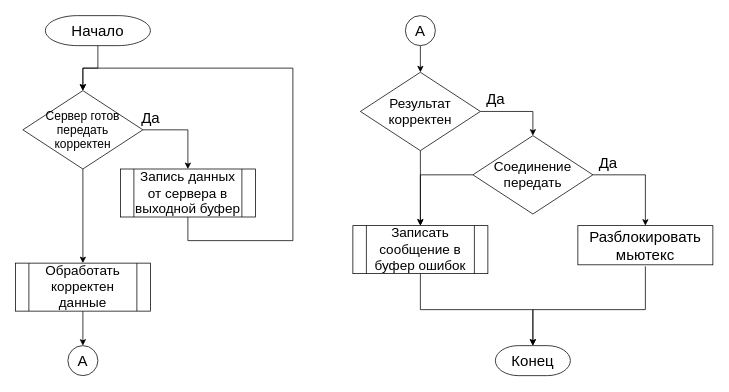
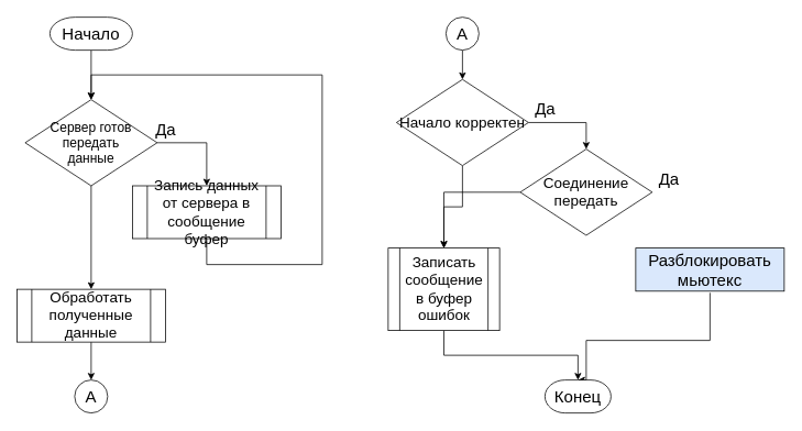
  <mxCell id="0" />
  <mxCell id="1" parent="0" />
  <mxCell id="2" style="edgeStyle=orthogonalEdgeStyle;rounded=0;orthogonalLoop=1;jettySize=auto;html=1;exitX=0.5;exitY=1;exitDx=0;exitDy=0;exitPerimeter=0;entryX=0.5;entryY=0;entryDx=0;entryDy=0;entryPerimeter=0;" parent="1" source="3" target="6" edge="1"><mxGeometry relative="1" as="geometry" /></mxCell>
- <mxCell id="3" value="&lt;font style=&quot;font-size: 20px&quot;&gt;Начало&lt;/font&gt;" style="strokeWidth=1;html=1;shape=mxgraph.flowchart.terminator;whiteSpace=wrap;" parent="1" vertex="1"><mxGeometry x="60" y="20" width="140" height="40" as="geometry" /></mxCell>
+ <mxCell id="3" value="&lt;font style=&quot;font-size: 20px&quot;&gt;Начало&lt;/font&gt;" style="strokeWidth=1;html=1;shape=mxgraph.flowchart.terminator;whiteSpace=wrap;" parent="1" vertex="1"><mxGeometry x="60" y="20" width="100" height="40" as="geometry" /></mxCell>
  <mxCell id="4" style="edgeStyle=orthogonalEdgeStyle;rounded=0;orthogonalLoop=1;jettySize=auto;html=1;exitX=1;exitY=0.5;exitDx=0;exitDy=0;exitPerimeter=0;entryX=0.5;entryY=0;entryDx=0;entryDy=0;" parent="1" source="6" target="10" edge="1"><mxGeometry relative="1" as="geometry"><mxPoint x="250" y="230" as="targetPoint" /></mxGeometry></mxCell>
  <mxCell id="5" style="edgeStyle=orthogonalEdgeStyle;rounded=0;orthogonalLoop=1;jettySize=auto;html=1;exitX=0.5;exitY=1;exitDx=0;exitDy=0;exitPerimeter=0;entryX=0.5;entryY=0;entryDx=0;entryDy=0;" parent="1" source="6" target="25" edge="1"><mxGeometry relative="1" as="geometry" /></mxCell>
- <mxCell id="6" value="&lt;font style=&quot;font-size: 16px&quot;&gt;Сервер готов передать &lt;br&gt;корректен&lt;/font&gt;" style="strokeWidth=1;html=1;shape=mxgraph.flowchart.decision;whiteSpace=wrap;" parent="1" vertex="1"><mxGeometry x="30" y="120" width="160" height="104.5" as="geometry" /></mxCell>
+ <mxCell id="6" value="&lt;font style=&quot;font-size: 16px&quot;&gt;Сервер готов передать &lt;br&gt;данные&lt;/font&gt;" style="strokeWidth=1;html=1;shape=mxgraph.flowchart.decision;whiteSpace=wrap;" parent="1" vertex="1"><mxGeometry x="30" y="120" width="160" height="104.5" as="geometry" /></mxCell>
  <mxCell id="7" value="&lt;font style=&quot;font-size: 20px&quot;&gt;A&lt;/font&gt;" style="ellipse;whiteSpace=wrap;html=1;aspect=fixed;" parent="1" vertex="1"><mxGeometry x="90" y="460" width="40" height="40" as="geometry" /></mxCell>
  <mxCell id="8" value="&lt;font style=&quot;font-size: 20px&quot;&gt;Да&lt;/font&gt;" style="text;html=1;align=center;verticalAlign=middle;resizable=0;points=[];autosize=1;" parent="1" vertex="1"><mxGeometry x="180" y="144.5" width="40" height="20" as="geometry" /></mxCell>
  <mxCell id="9" style="edgeStyle=orthogonalEdgeStyle;rounded=0;orthogonalLoop=1;jettySize=auto;html=1;exitX=0.5;exitY=1;exitDx=0;exitDy=0;entryX=0.5;entryY=0;entryDx=0;entryDy=0;entryPerimeter=0;" parent="1" source="10" target="6" edge="1"><mxGeometry relative="1" as="geometry"><Array as="points"><mxPoint x="250" y="320" /><mxPoint x="390" y="320" /><mxPoint x="390" y="90" /><mxPoint x="110" y="90" /></Array></mxGeometry></mxCell>
- <mxCell id="10" value="&lt;font style=&quot;font-size: 18px&quot;&gt;Запись данных от сервера в выходной буфер&lt;/font&gt;" style="shape=process;whiteSpace=wrap;html=1;backgroundOutline=1;" parent="1" vertex="1"><mxGeometry x="160" y="224.5" width="180" height="64" as="geometry" /></mxCell>
+ <mxCell id="10" value="&lt;font style=&quot;font-size: 18px&quot;&gt;Запись данных от сервера в сообщение буфер&lt;/font&gt;" style="shape=process;whiteSpace=wrap;html=1;backgroundOutline=1;" parent="1" vertex="1"><mxGeometry x="160" y="224.5" width="180" height="64" as="geometry" /></mxCell>
  <mxCell id="11" style="edgeStyle=orthogonalEdgeStyle;rounded=0;orthogonalLoop=1;jettySize=auto;html=1;exitX=0.5;exitY=1;exitDx=0;exitDy=0;entryX=0.5;entryY=0;entryDx=0;entryDy=0;entryPerimeter=0;" parent="1" target="15" edge="1"><mxGeometry relative="1" as="geometry"><mxPoint x="560" y="60" as="sourcePoint" /></mxGeometry></mxCell>
  <mxCell id="12" value="&lt;font style=&quot;font-size: 20px&quot;&gt;A&lt;/font&gt;" style="ellipse;whiteSpace=wrap;html=1;aspect=fixed;" parent="1" vertex="1"><mxGeometry x="540" y="20" width="40" height="40" as="geometry" /></mxCell>
  <mxCell id="13" style="edgeStyle=orthogonalEdgeStyle;rounded=0;orthogonalLoop=1;jettySize=auto;html=1;exitX=1;exitY=0.5;exitDx=0;exitDy=0;exitPerimeter=0;entryX=0.5;entryY=0;entryDx=0;entryDy=0;entryPerimeter=0;" parent="1" source="15" target="18" edge="1"><mxGeometry relative="1" as="geometry" /></mxCell>
  <mxCell id="14" style="edgeStyle=orthogonalEdgeStyle;rounded=0;orthogonalLoop=1;jettySize=auto;html=1;exitX=0.5;exitY=1;exitDx=0;exitDy=0;exitPerimeter=0;entryX=0.5;entryY=0;entryDx=0;entryDy=0;" edge="1" parent="1" source="15" target="27"><mxGeometry relative="1" as="geometry" /></mxCell>
- <mxCell id="15" value="&lt;span style=&quot;font-size: 18px&quot;&gt;Результат корректен&lt;/span&gt;" style="strokeWidth=1;html=1;shape=mxgraph.flowchart.decision;whiteSpace=wrap;" parent="1" vertex="1"><mxGeometry x="480" y="95.5" width="160" height="104.5" as="geometry" /></mxCell>
- <mxCell id="16" style="edgeStyle=orthogonalEdgeStyle;rounded=0;orthogonalLoop=1;jettySize=auto;html=1;exitX=1;exitY=0.5;exitDx=0;exitDy=0;exitPerimeter=0;entryX=0.5;entryY=0;entryDx=0;entryDy=0;" parent="1" source="18" target="20" edge="1"><mxGeometry relative="1" as="geometry" /></mxCell>
+ <mxCell id="15" value="&lt;span style=&quot;font-size: 18px&quot;&gt;Начало корректен&lt;/span&gt;" style="strokeWidth=1;html=1;shape=mxgraph.flowchart.decision;whiteSpace=wrap;" parent="1" vertex="1"><mxGeometry x="480" y="95.5" width="160" height="104.5" as="geometry" /></mxCell>
  <mxCell id="17" style="edgeStyle=orthogonalEdgeStyle;rounded=0;orthogonalLoop=1;jettySize=auto;html=1;exitX=0;exitY=0.5;exitDx=0;exitDy=0;exitPerimeter=0;entryX=0.5;entryY=0;entryDx=0;entryDy=0;" edge="1" parent="1" source="18" target="27"><mxGeometry relative="1" as="geometry" /></mxCell>
  <mxCell id="18" value="&lt;span style=&quot;font-size: 18px&quot;&gt;Соединение передать&lt;/span&gt;" style="strokeWidth=1;html=1;shape=mxgraph.flowchart.decision;whiteSpace=wrap;" parent="1" vertex="1"><mxGeometry x="630" y="180" width="160" height="104.5" as="geometry" /></mxCell>
  <mxCell id="19" style="edgeStyle=orthogonalEdgeStyle;rounded=0;orthogonalLoop=1;jettySize=auto;html=1;exitX=0.5;exitY=1;exitDx=0;exitDy=0;entryX=0.5;entryY=0;entryDx=0;entryDy=0;entryPerimeter=0;" parent="1" target="23" edge="1"><mxGeometry relative="1" as="geometry"><Array as="points"><mxPoint x="860" y="412" /><mxPoint x="710" y="412" /></Array><mxPoint x="860" y="354.25" as="sourcePoint" /><mxPoint x="710" y="462" as="targetPoint" /></mxGeometry></mxCell>
- <mxCell id="20" value="&lt;font style=&quot;font-size: 20px&quot;&gt;Разблокировать мьютекс&lt;/font&gt;" style="rounded=0;whiteSpace=wrap;html=1;" parent="1" vertex="1"><mxGeometry x="770" y="300" width="180" height="52.25" as="geometry" /></mxCell>
+ <mxCell id="20" value="&lt;font style=&quot;font-size: 20px&quot;&gt;Разблокировать мьютекс&lt;/font&gt;" style="rounded=0;whiteSpace=wrap;html=1;fillColor=#dae8fc;" parent="1" vertex="1"><mxGeometry x="770" y="300" width="180" height="52.25" as="geometry" /></mxCell>
  <mxCell id="21" value="&lt;font style=&quot;font-size: 20px&quot;&gt;Да&lt;/font&gt;" style="text;html=1;align=center;verticalAlign=middle;resizable=0;points=[];autosize=1;" parent="1" vertex="1"><mxGeometry x="640" y="120" width="40" height="20" as="geometry" /></mxCell>
  <mxCell id="22" value="&lt;font style=&quot;font-size: 20px&quot;&gt;Да&lt;/font&gt;" style="text;html=1;align=center;verticalAlign=middle;resizable=0;points=[];autosize=1;" parent="1" vertex="1"><mxGeometry x="790" y="204.5" width="40" height="20" as="geometry" /></mxCell>
- <mxCell id="23" value="&lt;font style=&quot;font-size: 20px&quot;&gt;Конец&lt;/font&gt;" style="strokeWidth=1;html=1;shape=mxgraph.flowchart.terminator;whiteSpace=wrap;" parent="1" vertex="1"><mxGeometry x="660" y="460" width="100" height="40" as="geometry" /></mxCell>
+ <mxCell id="23" value="&lt;font style=&quot;font-size: 20px&quot;&gt;Конец&lt;/font&gt;" style="strokeWidth=1;html=1;shape=mxgraph.flowchart.terminator;whiteSpace=wrap;" parent="1" vertex="1"><mxGeometry x="660" y="460" width="80" height="40" as="geometry" /></mxCell>
  <mxCell id="24" style="edgeStyle=orthogonalEdgeStyle;rounded=0;orthogonalLoop=1;jettySize=auto;html=1;exitX=0.5;exitY=1;exitDx=0;exitDy=0;entryX=0.5;entryY=0;entryDx=0;entryDy=0;" parent="1" source="25" target="7" edge="1"><mxGeometry relative="1" as="geometry" /></mxCell>
- <mxCell id="25" value="&lt;font style=&quot;font-size: 18px&quot;&gt;Обработать корректен данные&lt;/font&gt;" style="shape=process;whiteSpace=wrap;html=1;backgroundOutline=1;" parent="1" vertex="1"><mxGeometry x="20" y="350" width="180" height="64" as="geometry" /></mxCell>
+ <mxCell id="25" value="&lt;font style=&quot;font-size: 18px&quot;&gt;Обработать полученные данные&lt;/font&gt;" style="shape=process;whiteSpace=wrap;html=1;backgroundOutline=1;" parent="1" vertex="1"><mxGeometry x="20" y="350" width="180" height="64" as="geometry" /></mxCell>
  <mxCell id="26" style="edgeStyle=orthogonalEdgeStyle;rounded=0;orthogonalLoop=1;jettySize=auto;html=1;exitX=0.5;exitY=1;exitDx=0;exitDy=0;" edge="1" parent="1" source="27" target="23"><mxGeometry relative="1" as="geometry" /></mxCell>
- <mxCell id="27" value="&lt;font style=&quot;font-size: 18px&quot;&gt;Записать сообщение в буфер ошибок&lt;/font&gt;" style="shape=process;whiteSpace=wrap;html=1;backgroundOutline=1;" vertex="1" parent="1"><mxGeometry x="470" y="300" width="180" height="64" as="geometry" /></mxCell>
+ <mxCell id="27" value="&lt;font style=&quot;font-size: 18px&quot;&gt;Записать сообщение в буфер ошибок&lt;/font&gt;" style="shape=process;whiteSpace=wrap;html=1;backgroundOutline=1;" vertex="1" parent="1"><mxGeometry x="470" y="300" width="135" height="100" as="geometry" /></mxCell>
